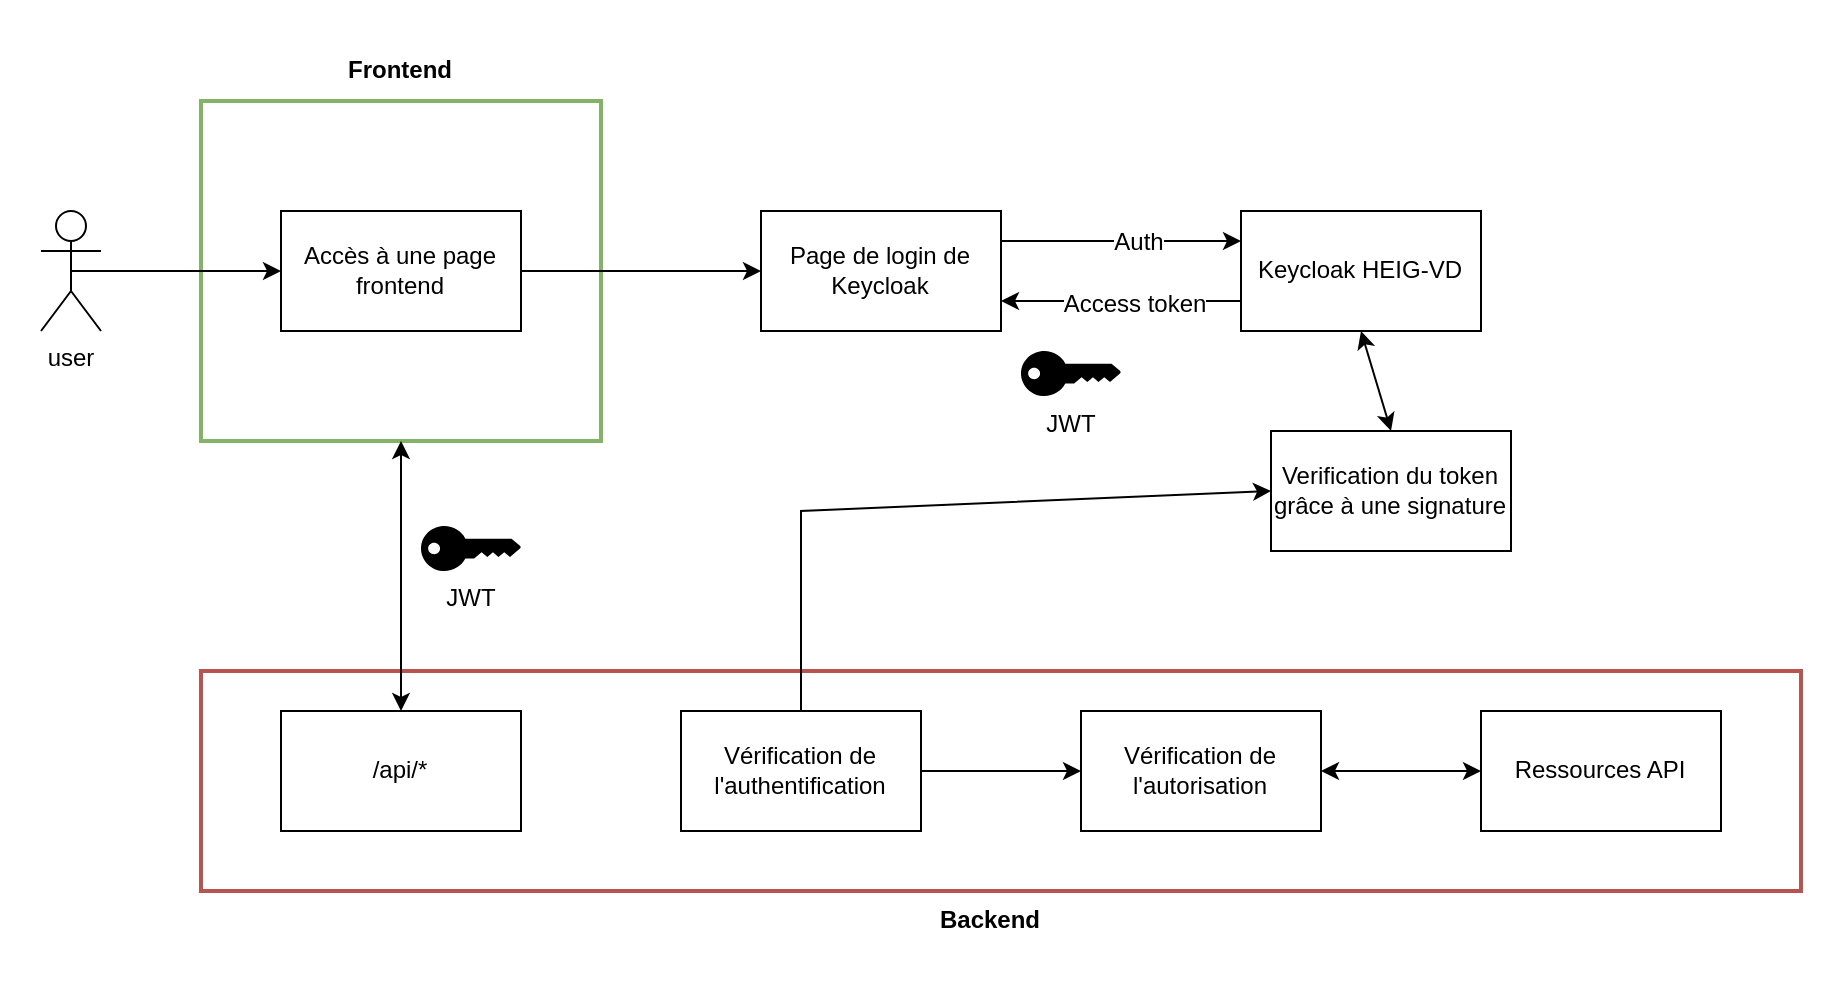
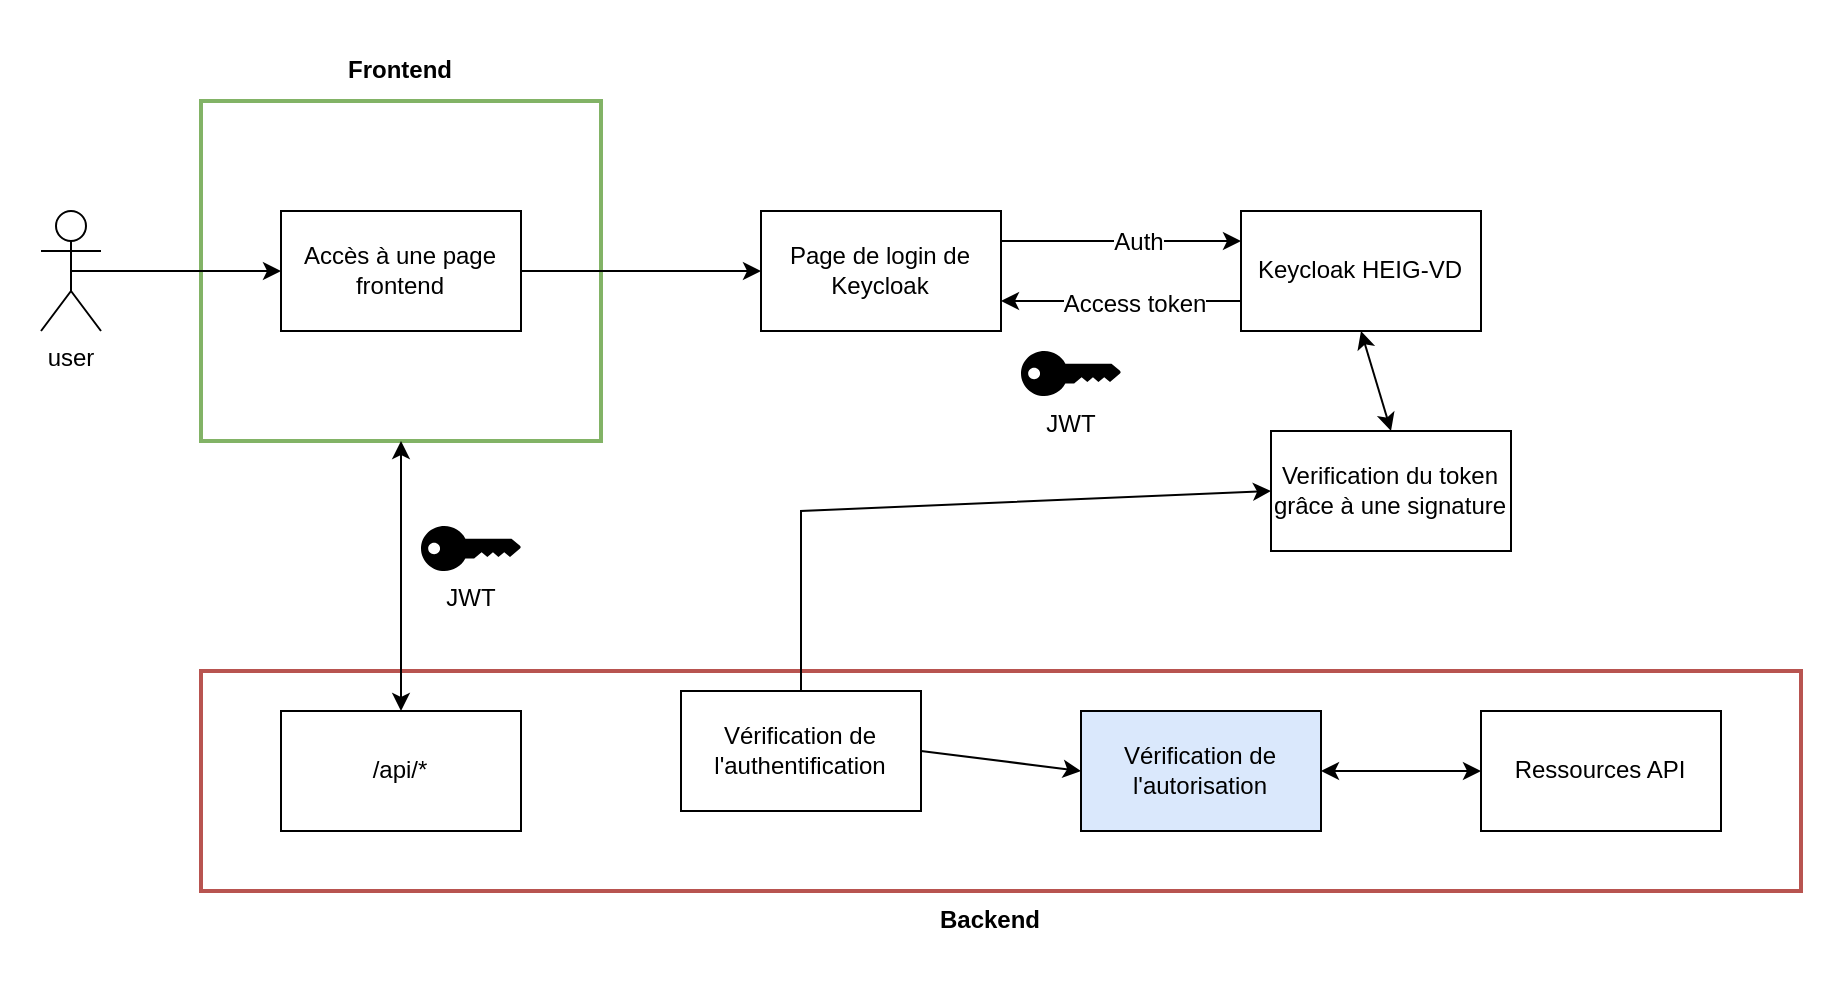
  <mxCell id="0" />
  <mxCell id="1" parent="0" />
  <mxCell id="2" value="" style="rounded=0;whiteSpace=wrap;html=1;strokeWidth=2;fillColor=none;strokeColor=#b85450;" parent="1" vertex="1"><mxGeometry x="100" y="335" width="800" height="110" as="geometry" /></mxCell>
  <mxCell id="3" value="" style="rounded=0;whiteSpace=wrap;html=1;strokeWidth=2;fillColor=none;strokeColor=#82b366;" parent="1" vertex="1"><mxGeometry x="100" y="50" width="200" height="170" as="geometry" /></mxCell>
  <mxCell id="4" value="Accès à une page frontend" style="rounded=0;whiteSpace=wrap;html=1;" parent="1" vertex="1"><mxGeometry x="140" y="105" width="120" height="60" as="geometry" /></mxCell>
  <mxCell id="5" value="/api/*" style="rounded=0;whiteSpace=wrap;html=1;" parent="1" vertex="1"><mxGeometry x="140" y="355" width="120" height="60" as="geometry" /></mxCell>
  <mxCell id="6" value="Page de login de Keycloak" style="rounded=0;whiteSpace=wrap;html=1;" parent="1" vertex="1"><mxGeometry x="380" y="105" width="120" height="60" as="geometry" /></mxCell>
  <mxCell id="7" value="Ressources API" style="rounded=0;whiteSpace=wrap;html=1;" parent="1" vertex="1"><mxGeometry x="740" y="355" width="120" height="60" as="geometry" /></mxCell>
  <mxCell id="8" value="user" style="shape=umlActor;verticalLabelPosition=bottom;verticalAlign=top;html=1;outlineConnect=0;" parent="1" vertex="1"><mxGeometry x="20" y="105" width="30" height="60" as="geometry" /></mxCell>
  <mxCell id="9" value="" style="endArrow=classic;html=1;rounded=0;entryX=0;entryY=0.5;entryDx=0;entryDy=0;exitX=0.5;exitY=0.5;exitDx=0;exitDy=0;exitPerimeter=0;" parent="1" source="8" target="4" edge="1"><mxGeometry width="50" height="50" relative="1" as="geometry"><mxPoint x="280" y="435" as="sourcePoint" /><mxPoint x="330" y="385" as="targetPoint" /></mxGeometry></mxCell>
  <mxCell id="10" value="" style="endArrow=classic;html=1;rounded=0;entryX=0;entryY=0.5;entryDx=0;entryDy=0;exitX=1;exitY=0.5;exitDx=0;exitDy=0;" parent="1" source="4" target="6" edge="1"><mxGeometry width="50" height="50" relative="1" as="geometry"><mxPoint x="-35" y="205" as="sourcePoint" /><mxPoint x="150" y="145" as="targetPoint" /></mxGeometry></mxCell>
  <mxCell id="11" value="Keycloak HEIG-VD" style="rounded=0;whiteSpace=wrap;html=1;strokeWidth=1;" parent="1" vertex="1"><mxGeometry x="620" y="105" width="120" height="60" as="geometry" /></mxCell>
  <mxCell id="12" value="" style="endArrow=classic;html=1;rounded=0;entryX=0;entryY=0.25;entryDx=0;entryDy=0;exitX=1;exitY=0.25;exitDx=0;exitDy=0;" parent="1" source="6" target="11" edge="1"><mxGeometry width="50" height="50" relative="1" as="geometry"><mxPoint x="500" y="435" as="sourcePoint" /><mxPoint x="550" y="385" as="targetPoint" /></mxGeometry></mxCell>
  <mxCell id="13" value="Auth" style="edgeLabel;html=1;align=center;verticalAlign=middle;resizable=0;points=[];fontSize=12;" vertex="1" connectable="0" parent="12"><mxGeometry x="0.139" y="-1" relative="1" as="geometry"><mxPoint as="offset" /></mxGeometry></mxCell>
  <mxCell id="14" value="" style="endArrow=classic;html=1;rounded=0;entryX=1;entryY=0.75;entryDx=0;entryDy=0;exitX=0;exitY=0.75;exitDx=0;exitDy=0;" parent="1" source="11" target="6" edge="1"><mxGeometry width="50" height="50" relative="1" as="geometry"><mxPoint x="500" y="435" as="sourcePoint" /><mxPoint x="550" y="385" as="targetPoint" /></mxGeometry></mxCell>
  <mxCell id="15" value="Access token" style="edgeLabel;html=1;align=center;verticalAlign=middle;resizable=0;points=[];fontSize=12;" vertex="1" connectable="0" parent="14"><mxGeometry x="-0.104" y="1" relative="1" as="geometry"><mxPoint as="offset" /></mxGeometry></mxCell>
  <mxCell id="16" value="JWT" style="points=[[0,0.5,0],[0.24,0,0],[0.5,0.28,0],[0.995,0.475,0],[0.5,0.72,0],[0.24,1,0]];verticalLabelPosition=bottom;sketch=0;html=1;verticalAlign=top;aspect=fixed;align=center;pointerEvents=1;shape=mxgraph.cisco19.key;fillColor=#000000;strokeColor=none;" parent="1" vertex="1"><mxGeometry x="510" y="175" width="50" height="22.5" as="geometry" /></mxCell>
  <mxCell id="17" value="Verification du token grâce à une signature" style="rounded=0;whiteSpace=wrap;html=1;strokeWidth=1;" parent="1" vertex="1"><mxGeometry x="635" y="215" width="120" height="60" as="geometry" /></mxCell>
- <mxCell id="18" value="Vérification de l'autorisation" style="rounded=0;whiteSpace=wrap;html=1;" parent="1" vertex="1"><mxGeometry x="540" y="355" width="120" height="60" as="geometry" /></mxCell>
+ <mxCell id="18" value="Vérification de l'autorisation" style="rounded=0;whiteSpace=wrap;html=1;fillColor=#dae8fc;" parent="1" vertex="1"><mxGeometry x="540" y="355" width="120" height="60" as="geometry" /></mxCell>
  <mxCell id="19" value="" style="endArrow=classic;html=1;rounded=0;entryX=0;entryY=0.5;entryDx=0;entryDy=0;exitX=1;exitY=0.5;exitDx=0;exitDy=0;" parent="1" source="22" target="18" edge="1"><mxGeometry width="50" height="50" relative="1" as="geometry"><mxPoint x="500" y="385" as="sourcePoint" /><mxPoint x="269" y="265" as="targetPoint" /></mxGeometry></mxCell>
  <mxCell id="20" value="" style="endArrow=classic;startArrow=classic;html=1;rounded=0;entryX=0;entryY=0.5;entryDx=0;entryDy=0;exitX=1;exitY=0.5;exitDx=0;exitDy=0;" parent="1" source="18" target="7" edge="1"><mxGeometry width="50" height="50" relative="1" as="geometry"><mxPoint x="219" y="315" as="sourcePoint" /><mxPoint x="269" y="265" as="targetPoint" /></mxGeometry></mxCell>
  <mxCell id="21" style="edgeStyle=orthogonalEdgeStyle;rounded=0;orthogonalLoop=1;jettySize=auto;html=1;exitX=0.5;exitY=1;exitDx=0;exitDy=0;" parent="1" source="3" target="3" edge="1"><mxGeometry relative="1" as="geometry" /></mxCell>
- <mxCell id="22" value="Vérification de l'authentification" style="rounded=0;whiteSpace=wrap;html=1;" vertex="1" parent="1"><mxGeometry x="340" y="355" width="120" height="60" as="geometry" /></mxCell>
+ <mxCell id="22" value="Vérification de l'authentification" style="rounded=0;whiteSpace=wrap;html=1;" vertex="1" parent="1"><mxGeometry x="340" y="345" width="120" height="60" as="geometry" /></mxCell>
  <mxCell id="23" value="" style="endArrow=classic;startArrow=classic;html=1;rounded=0;entryX=0.5;entryY=1;entryDx=0;entryDy=0;exitX=0.5;exitY=0;exitDx=0;exitDy=0;" edge="1" parent="1" source="5" target="3"><mxGeometry width="50" height="50" relative="1" as="geometry"><mxPoint x="560" y="295" as="sourcePoint" /><mxPoint x="610" y="245" as="targetPoint" /></mxGeometry></mxCell>
  <mxCell id="24" value="JWT" style="points=[[0,0.5,0],[0.24,0,0],[0.5,0.28,0],[0.995,0.475,0],[0.5,0.72,0],[0.24,1,0]];verticalLabelPosition=bottom;sketch=0;html=1;verticalAlign=top;aspect=fixed;align=center;pointerEvents=1;shape=mxgraph.cisco19.key;fillColor=#000000;strokeColor=none;" vertex="1" parent="1"><mxGeometry x="210" y="262.5" width="50" height="22.5" as="geometry" /></mxCell>
  <mxCell id="25" value="" style="endArrow=classic;html=1;rounded=0;exitX=0.5;exitY=0;exitDx=0;exitDy=0;entryX=0;entryY=0.5;entryDx=0;entryDy=0;" edge="1" parent="1" source="22" target="17"><mxGeometry width="50" height="50" relative="1" as="geometry"><mxPoint x="560" y="295" as="sourcePoint" /><mxPoint x="610" y="245" as="targetPoint" /><Array as="points"><mxPoint x="400" y="255" /></Array></mxGeometry></mxCell>
  <mxCell id="26" value="" style="endArrow=classic;startArrow=classic;html=1;rounded=0;entryX=0.5;entryY=1;entryDx=0;entryDy=0;exitX=0.5;exitY=0;exitDx=0;exitDy=0;" edge="1" parent="1" source="17" target="11"><mxGeometry width="50" height="50" relative="1" as="geometry"><mxPoint x="560" y="295" as="sourcePoint" /><mxPoint x="610" y="245" as="targetPoint" /></mxGeometry></mxCell>
  <mxCell id="27" value="Frontend" style="text;html=1;strokeColor=none;fillColor=none;align=center;verticalAlign=middle;whiteSpace=wrap;rounded=0;fontSize=12;fontStyle=1" vertex="1" parent="1"><mxGeometry x="100" y="20" width="200" height="30" as="geometry" /></mxCell>
  <mxCell id="28" value="Backend" style="text;html=1;strokeColor=none;fillColor=none;align=center;verticalAlign=middle;whiteSpace=wrap;rounded=0;fontSize=12;fontStyle=1" vertex="1" parent="1"><mxGeometry x="100" y="445" width="790" height="30" as="geometry" /></mxCell>
